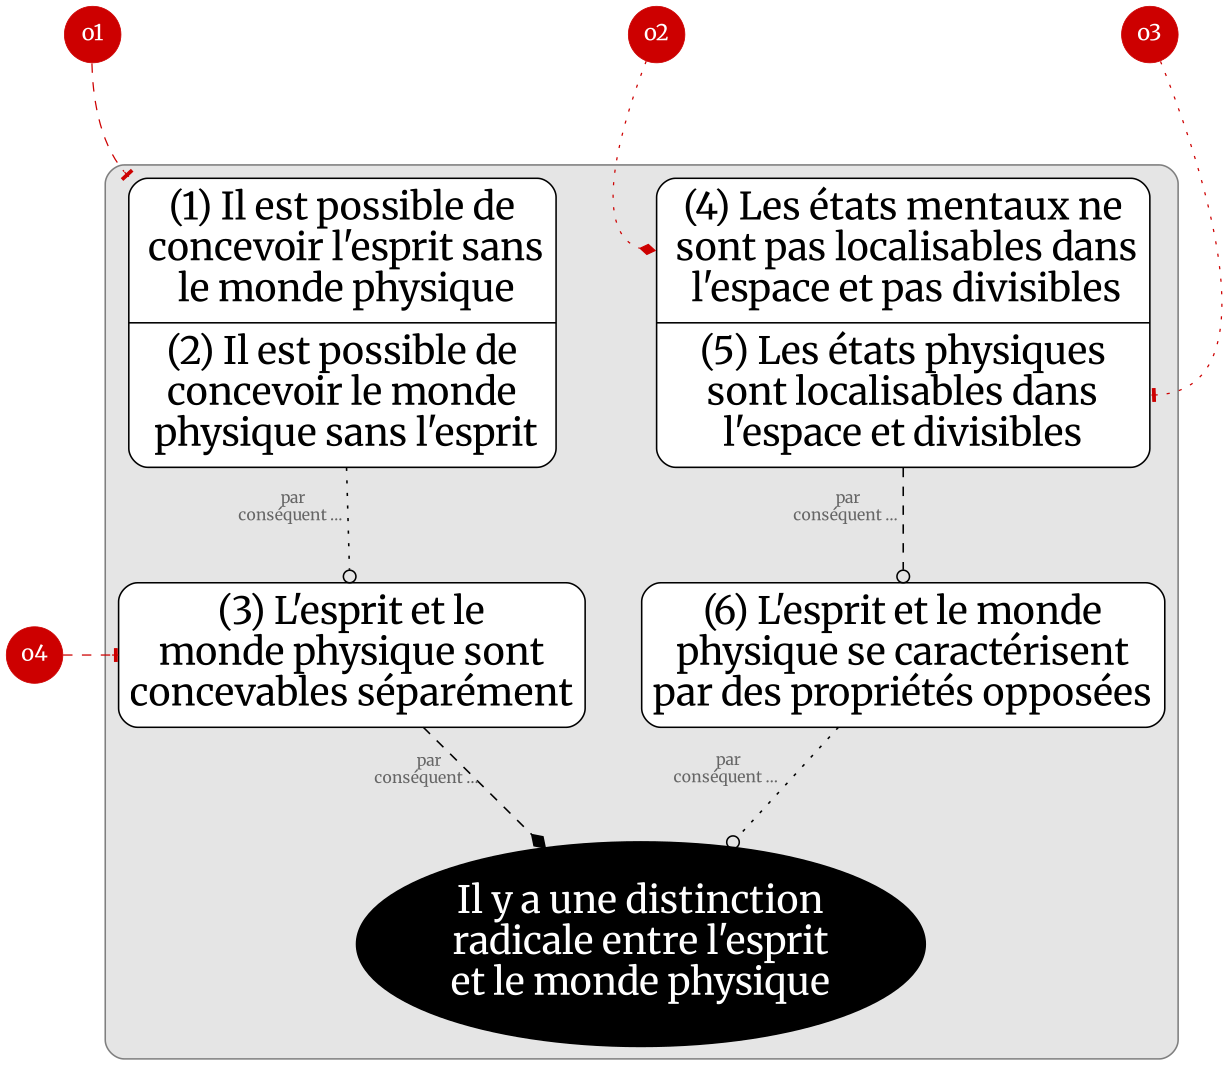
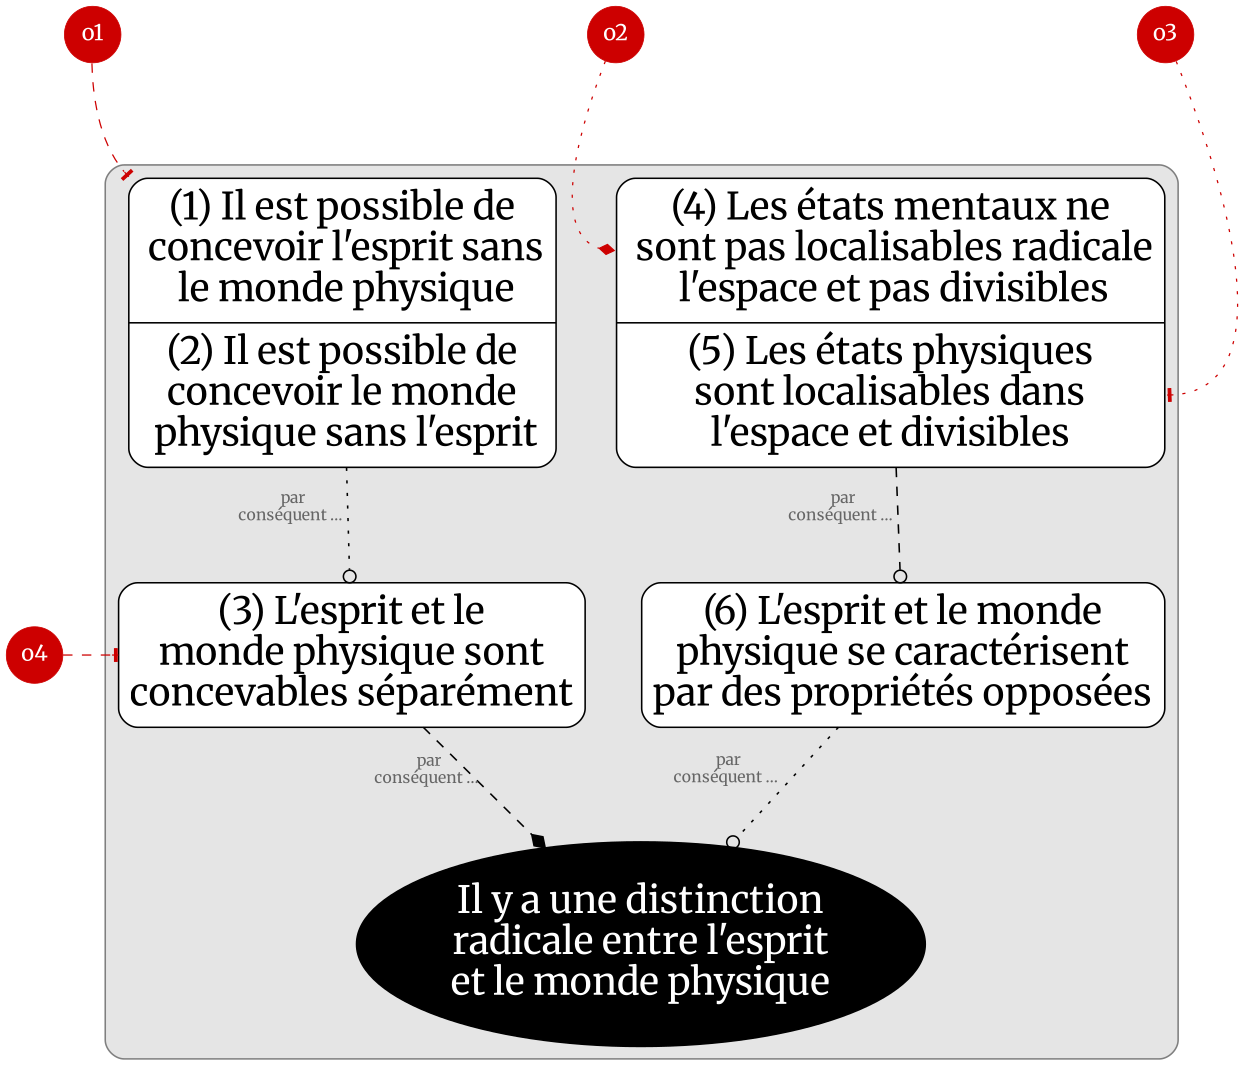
  digraph {
    newrank=true
    splines=true
    fontname=Merriweather
    node [color=black fillcolor=red3 fontcolor=white margin=0.1 penwidth=1 shape=circle style="filled,rounded" fontname=Merriweather fontsize=24]
    edge [arrowsize=0.8 color=red3 minlen=2 penwidth=0.8 style=dashed arrowhead=tee fontname=Merriweather]
    n1 [color=red3 label=o4 margin=0 penwidth=0.5 style="rounded, filled" fontsize=""]
    n2 [fillcolor=white fontcolor=black label="(3) L'esprit et le\nmonde physique sont\nconcevables séparément" shape=box]
    n3 [fillcolor=white fontcolor=black label="(6) L'esprit et le monde\nphysique se caractérisent\npar des propriétés opposées" shape=box]
    n4 [fillcolor=white fontcolor=black label="{<p1> (1) Il est possible de\n concevoir l'esprit sans\n le monde physique\n|<p2> (2)  Il est possible de\n concevoir le monde \n physique sans l'esprit}" shape=record]
-   n5 [fillcolor=white fontcolor=black label="{<p4> (4) Les états mentaux ne\n sont pas localisables dans\n l'espace et pas divisibles\n|<p5> (5)  Les états physiques\nsont localisables dans\nl'espace et divisibles}" shape=record]
+   n5 [fillcolor=white fontcolor=black label="{<p4> (4) Les états mentaux ne\n sont pas localisables radicale\n l'espace et pas divisibles\n|<p5> (5)  Les états physiques\nsont localisables dans\nl'espace et divisibles}" shape=record]
    n6 [fillcolor=black label="Il y a une distinction\nradicale entre l'esprit\net le monde physique" shape=ellipse]
    n7 [color=red3 label=o1 margin=0 penwidth=0.5 style="rounded, filled" fontsize=""]
    n8 [color=red3 label=o2 margin=0 penwidth=0.5 style="rounded, filled" fontsize=""]
    n9 [color=red3 label=o3 margin=0 penwidth=0.5 style="rounded, filled" fontsize=""]
    subgraph sub_1 {
      rank=same
      n1
      n2
    }
    subgraph cluster_2 {
      bgcolor=grey90
      color=grey50
      style=rounded
      n4
      n5
      n6
      subgraph sub_3 {
        bgcolor=grey90
        color=grey50
        rank=same
        style=rounded
        n2
        n3
      }
    }
    n1 -> n2
    n2 -> n3 [arrowsize=1 color=black fontcolor=grey40 fontsize=10 penwidth=1 style=invis xlabel="par\nconséquent … " arrowhead=""]
    n2 -> n6 [arrowsize=1 color=black fontcolor=grey40 fontsize=10 penwidth=1 xlabel="par\nconséquent … " arrowhead=diamond]
    n3 -> n6 [arrowsize=1 color=black fontcolor=grey40 fontsize=10 penwidth=1 xlabel="par\nconséquent … " style=dotted arrowhead=odot]
    n4 -> n2 [arrowsize=1 color=black fontcolor=grey40 fontsize=10 penwidth=1 xlabel="par\nconséquent … " style=dotted arrowhead=odot]
    n5 -> n3 [arrowsize=1 color=black fontcolor=grey40 fontsize=10 penwidth=1 xlabel="par\nconséquent … " arrowhead=odot]
    n7 -> n1 [style=invis arrowhead=""]
    n7 -> n4 [headport=nw]
    n8 -> n5 [headport="p4:w" style=dotted arrowhead=diamond]
    n9 -> n5 [headport="p5:e" style=dotted]
  }
